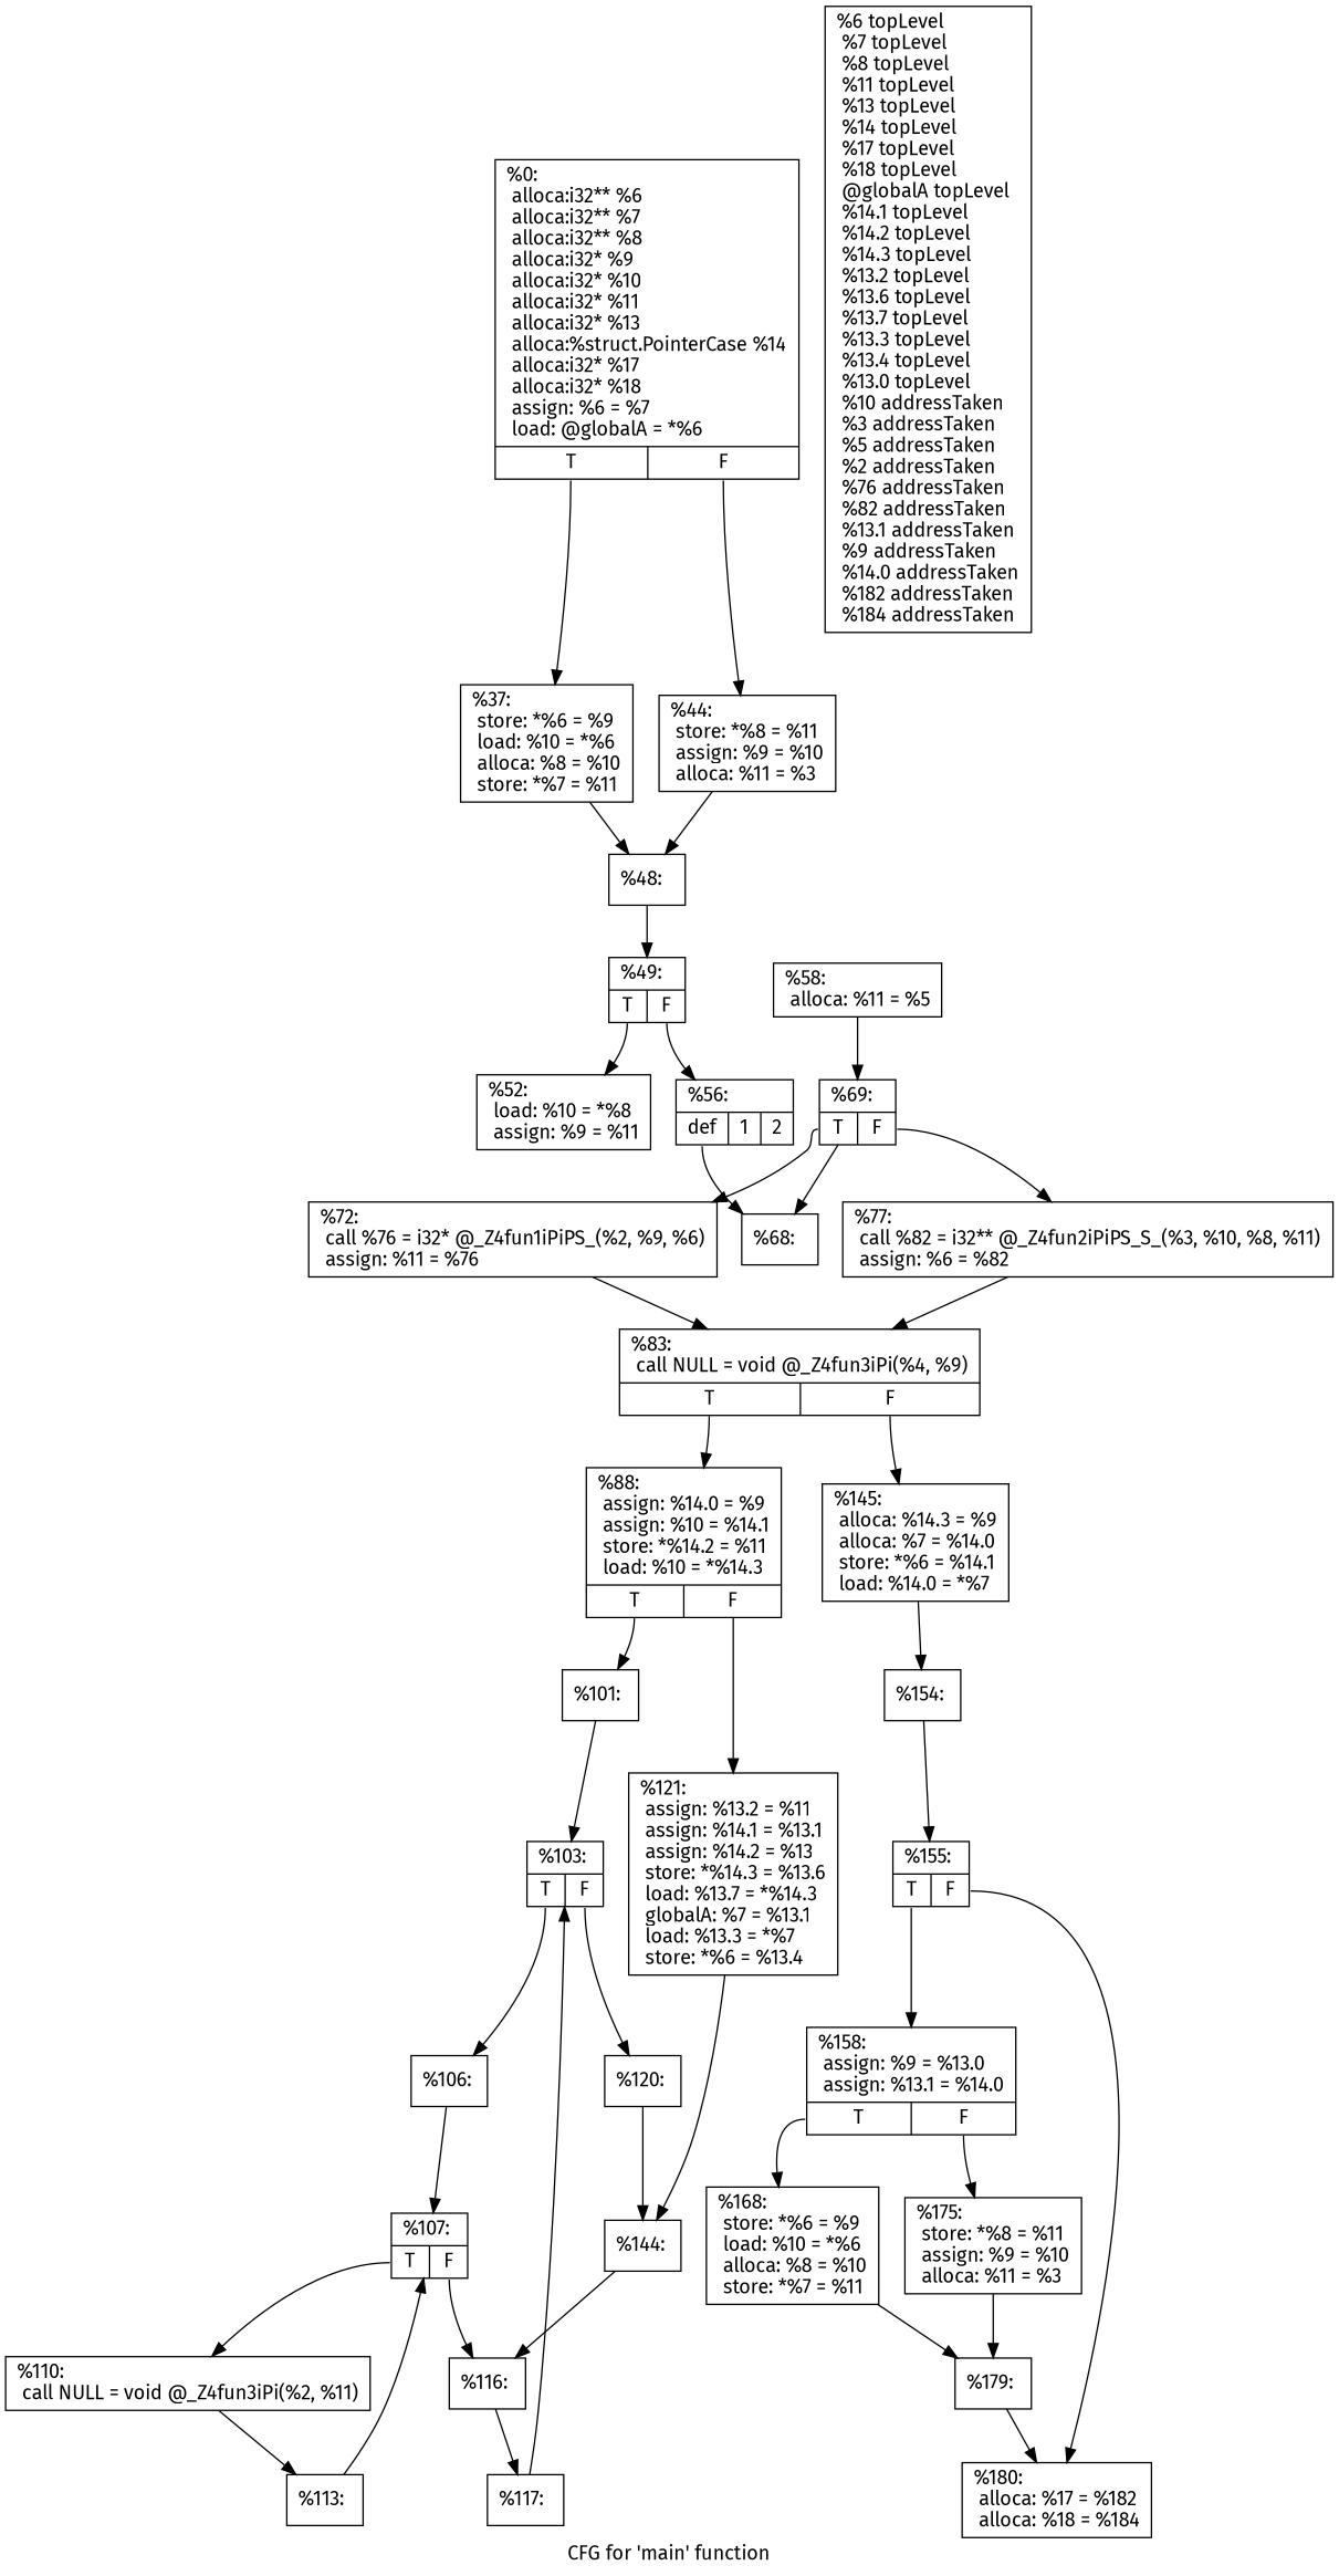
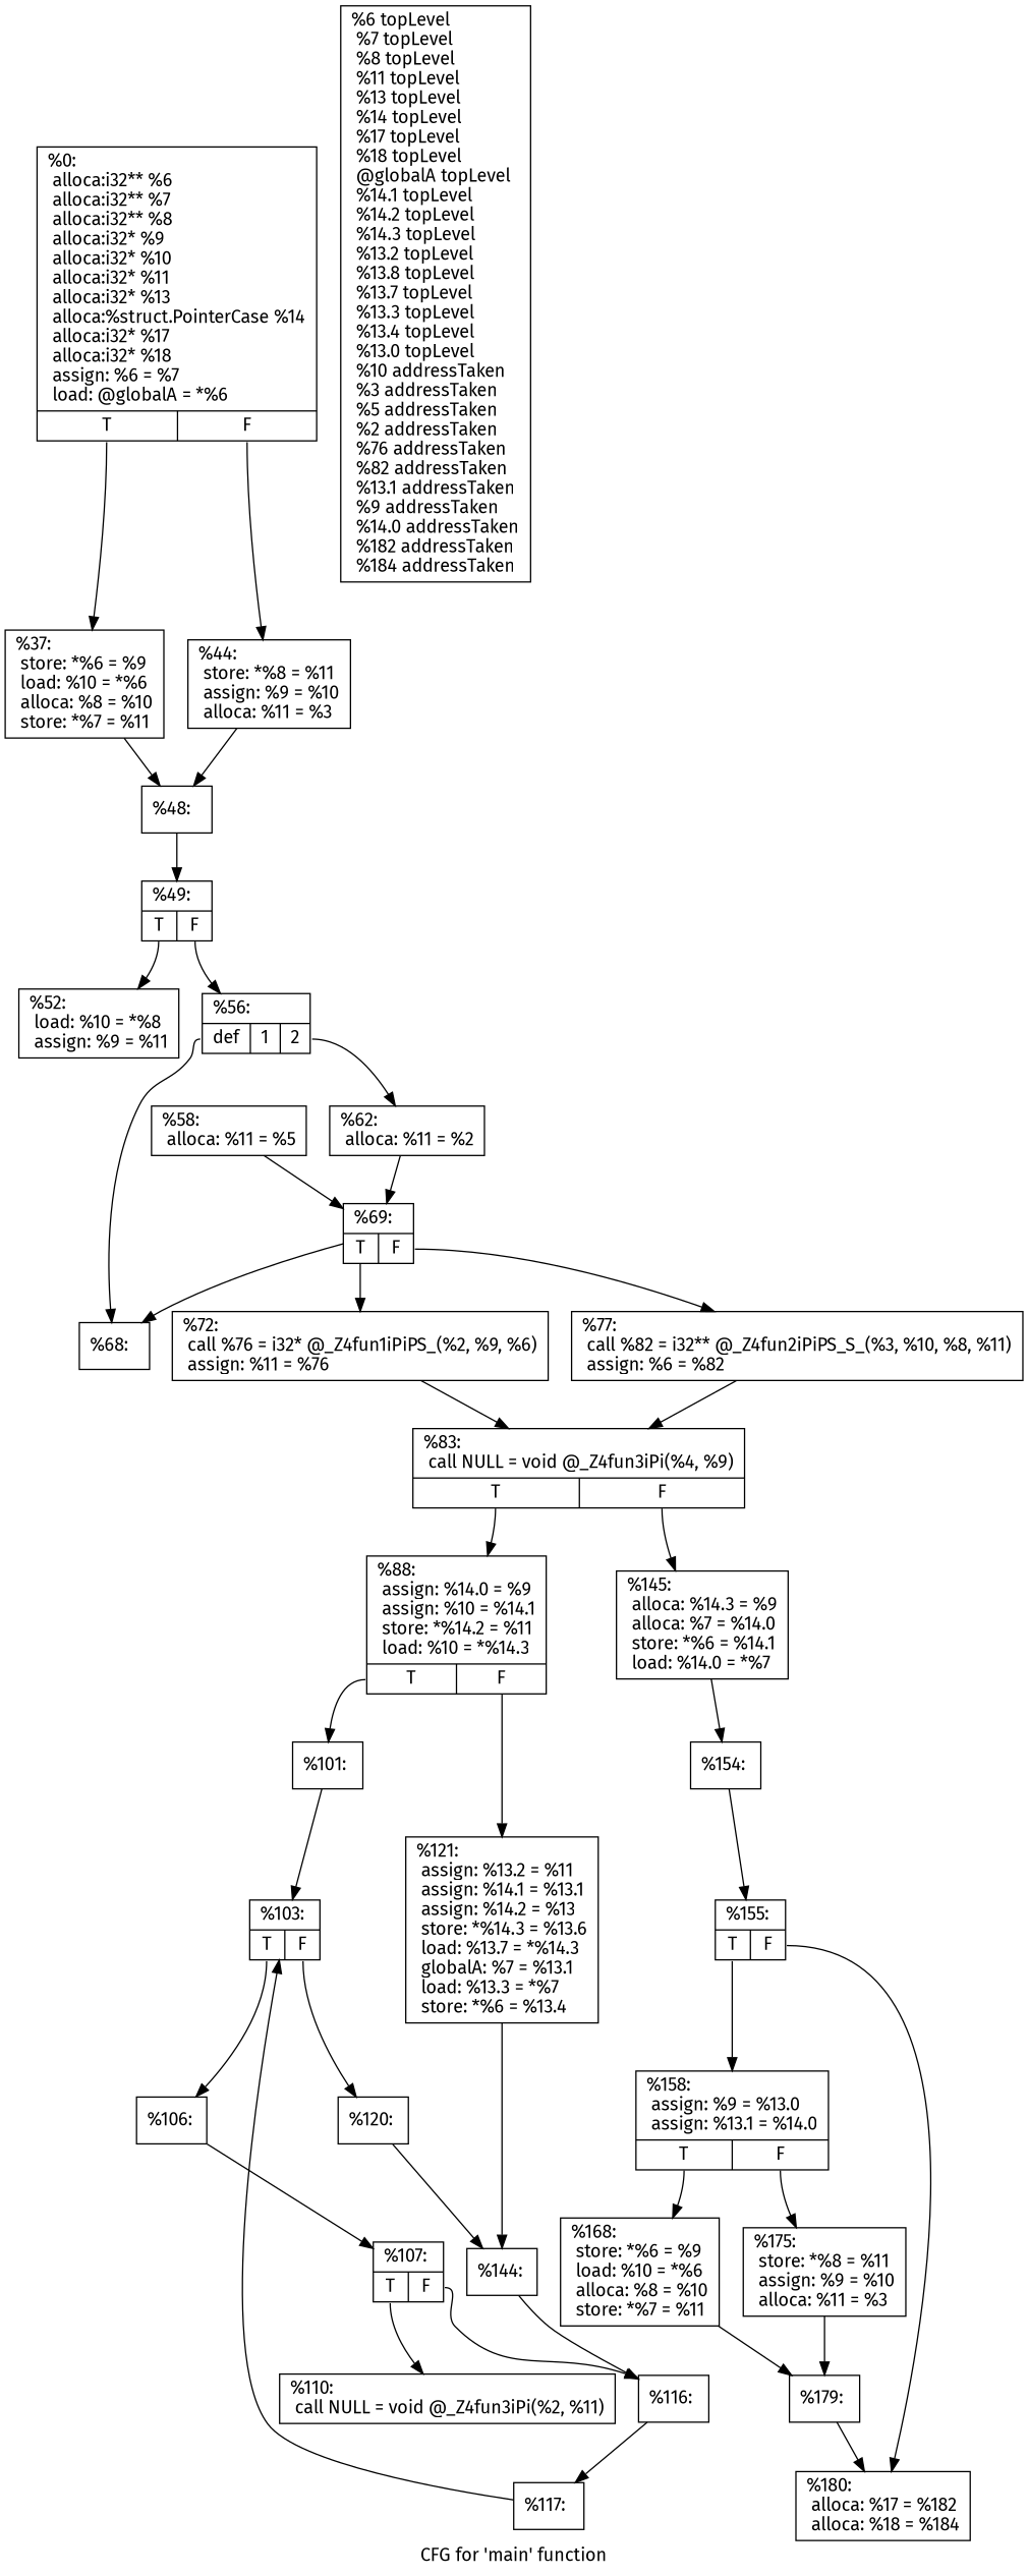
  digraph {
    fontname="Fira Sans"
    label="CFG for 'main' function"
    node [fontname="Fira Sans" shape=record]
    edge [fontname="Fira Sans"]
    n1 [label="{%0:\l alloca:i32** %6\l alloca:i32** %7\l alloca:i32** %8\l alloca:i32* %9\l alloca:i32* %10\l alloca:i32* %11\l alloca:i32* %13\l alloca:%struct.PointerCase %14\l alloca:i32* %17\l alloca:i32* %18\l assign: %6 = %7\l load: @globalA = *%6\l |{<s0>T|<s1>F}}"]
    n2 [label="{%37:\l store: *%6 = %9\l load: %10 = *%6\l alloca: %8 = %10\l store: *%7 = %11\l }"]
    n3 [label="{%44:\l store: *%8 = %11\l assign: %9 = %10\l alloca: %11 = %3\l }"]
    n4 [label="{%48:\l }"]
    n5 [label="{%49:\l |{<s0>T|<s1>F}}"]
    n6 [label="{%52:\l load: %10 = *%8\l assign: %9 = %11\l }"]
    n7 [label="{%56:\l |{<s0>def|<s1>1|<s2>2}}"]
    n8 [label="{%68:\l }"]
+   n9 [label="{%62:\l alloca: %11 = %2\l }"]
    n10 [label="{%58:\l alloca: %11 = %5\l }"]
    n11 [label="{%69:\l |{<s0>T|<s1>F}}"]
    n12 [label="{%72:\l call %76 = i32* @_Z4fun1iPiPS_(%2, %9, %6)\l assign: %11 = %76\l }"]
    n13 [label="{%77:\l call %82 = i32** @_Z4fun2iPiPS_S_(%3, %10, %8, %11)\l assign: %6 = %82\l }"]
    n14 [label="{%83:\l call NULL = void @_Z4fun3iPi(%4, %9)\l |{<s0>T|<s1>F}}"]
    n15 [label="{%88:\l assign: %14.0 = %9\l assign: %10 = %14.1\l store: *%14.2 = %11\l load: %10 = *%14.3\l |{<s0>T|<s1>F}}"]
    n16 [label="{%145:\l alloca: %14.3 = %9\l alloca: %7 = %14.0\l store: *%6 = %14.1\l load: %14.0 = *%7\l }"]
    n17 [label="{%101:\l }"]
    n18 [label="{%121:\l assign: %13.2 = %11\l assign: %14.1 = %13.1\l assign: %14.2 = %13\l store: *%14.3 = %13.6\l load: %13.7 = *%14.3\l globalA: %7 = %13.1\l load: %13.3 = *%7\l store: *%6 = %13.4\l }"]
    n19 [label="{%154:\l }"]
    n20 [label="{%103:\l |{<s0>T|<s1>F}}"]
    n21 [label="{%144:\l }"]
    n22 [label="{%155:\l |{<s0>T|<s1>F}}"]
    n23 [label="{%106:\l }"]
    n24 [label="{%120:\l }"]
    n25 [label="{%116:\l }"]
    n26 [label="{%107:\l |{<s0>T|<s1>F}}"]
    n27 [label="{%110:\l call NULL = void @_Z4fun3iPi(%2, %11)\l }"]
-   n28 [label="{%113:\l }"]
    n29 [label="{%117:\l }"]
    n30 [label="{%158:\l assign: %9 = %13.0\l assign: %13.1 = %14.0\l |{<s0>T|<s1>F}}"]
    n31 [label="{%180:\l alloca: %17 = %182\l alloca: %18 = %184\l }"]
    n32 [label="{%168:\l store: *%6 = %9\l load: %10 = *%6\l alloca: %8 = %10\l store: *%7 = %11\l }"]
    n33 [label="{%175:\l store: *%8 = %11\l assign: %9 = %10\l alloca: %11 = %3\l }"]
    n34 [label="{%179:\l }"]
-   n35 [label="{%6 topLevel\l %7 topLevel\l %8 topLevel\l %11 topLevel\l %13 topLevel\l %14 topLevel\l %17 topLevel\l %18 topLevel\l @globalA topLevel\l %14.1 topLevel\l %14.2 topLevel\l %14.3 topLevel\l %13.2 topLevel\l %13.6 topLevel\l %13.7 topLevel\l %13.3 topLevel\l %13.4 topLevel\l %13.0 topLevel\l %10 addressTaken\l %3 addressTaken\l %5 addressTaken\l %2 addressTaken\l %76 addressTaken\l %82 addressTaken\l %13.1 addressTaken\l %9 addressTaken\l %14.0 addressTaken\l %182 addressTaken\l %184 addressTaken\l }"]
+   n35 [label="{%6 topLevel\l %7 topLevel\l %8 topLevel\l %11 topLevel\l %13 topLevel\l %14 topLevel\l %17 topLevel\l %18 topLevel\l @globalA topLevel\l %14.1 topLevel\l %14.2 topLevel\l %14.3 topLevel\l %13.2 topLevel\l %13.8 topLevel\l %13.7 topLevel\l %13.3 topLevel\l %13.4 topLevel\l %13.0 topLevel\l %10 addressTaken\l %3 addressTaken\l %5 addressTaken\l %2 addressTaken\l %76 addressTaken\l %82 addressTaken\l %13.1 addressTaken\l %9 addressTaken\l %14.0 addressTaken\l %182 addressTaken\l %184 addressTaken\l }"]
    n1 -> n2 [tailport=s0]
    n1 -> n3 [tailport=s1]
    n2 -> n4
    n3 -> n4
    n4 -> n5
    n5 -> n6 [tailport=s0]
    n5 -> n7 [tailport=s1]
    n7 -> n8 [tailport=s0]
+   n7 -> n9 [tailport=s2]
+   n9 -> n11
    n10 -> n11
    n11 -> n8
    n11 -> n12 [tailport=s0]
    n11 -> n13 [tailport=s1]
    n12 -> n14
    n13 -> n14
    n14 -> n15 [tailport=s0]
    n14 -> n16 [tailport=s1]
    n15 -> n17 [tailport=s0]
    n15 -> n18 [tailport=s1]
    n16 -> n19
    n17 -> n20
    n18 -> n21
    n19 -> n22
    n20 -> n23 [tailport=s0]
    n20 -> n24 [tailport=s1]
    n21 -> n25
    n22 -> n30 [tailport=s0]
    n22 -> n31 [tailport=s1]
    n23 -> n26
    n24 -> n21
    n25 -> n29
    n26 -> n25 [tailport=s1]
    n26 -> n27 [tailport=s0]
-   n27 -> n28
-   n28 -> n26
    n29 -> n20
    n30 -> n32 [tailport=s0]
    n30 -> n33 [tailport=s1]
    n32 -> n34
    n33 -> n34
    n34 -> n31
  }
